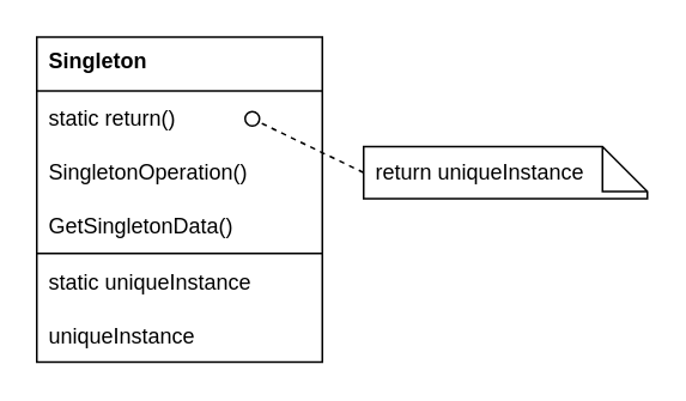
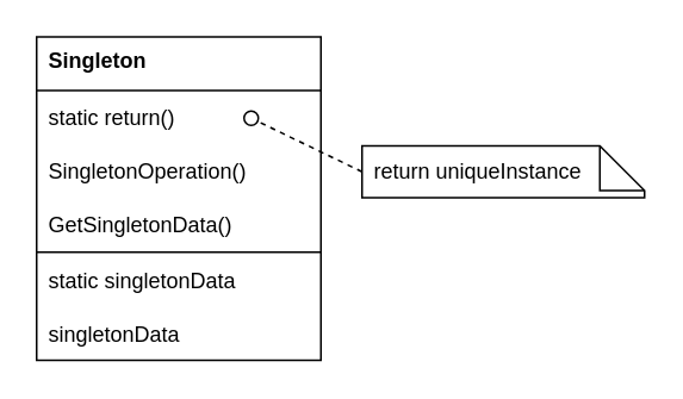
  <mxCell id="0" />
  <mxCell id="1" parent="0" />
  <mxCell id="2" value="&lt;span style=&quot;font-weight: 700;&quot;&gt;Singleton&lt;/span&gt;" style="swimlane;fontStyle=0;align=left;verticalAlign=top;childLayout=stackLayout;horizontal=1;startSize=30;horizontalStack=0;resizeParent=1;resizeParentMax=0;resizeLast=0;collapsible=0;marginBottom=0;html=1;spacingLeft=5;" vertex="1" parent="1"><mxGeometry x="20" y="20" width="159" height="181" as="geometry" /></mxCell>
  <mxCell id="3" value="static return()" style="text;strokeColor=none;fillColor=none;align=left;verticalAlign=middle;spacingLeft=5;spacingRight=4;overflow=hidden;rotatable=0;points=[[0,0.5],[1,0.5]];portConstraint=eastwest;fontSize=12;fontStyle=0;connectable=0;allowArrows=0;" vertex="1" parent="2"><mxGeometry y="30" width="159" height="30" as="geometry" /></mxCell>
  <mxCell id="4" value="SingletonOperation()" style="text;strokeColor=none;fillColor=none;align=left;verticalAlign=middle;spacingLeft=5;spacingRight=4;overflow=hidden;rotatable=0;points=[[0,0.5],[1,0.5]];portConstraint=eastwest;fontSize=12;fontStyle=0;connectable=0;allowArrows=0;" vertex="1" parent="2"><mxGeometry y="60" width="159" height="30" as="geometry" /></mxCell>
  <mxCell id="5" value="GetSingletonData()" style="text;strokeColor=none;fillColor=none;align=left;verticalAlign=middle;spacingLeft=5;spacingRight=4;overflow=hidden;rotatable=0;points=[[0,0.5],[1,0.5]];portConstraint=eastwest;fontSize=12;fontStyle=0;connectable=0;allowArrows=0;" vertex="1" parent="2"><mxGeometry y="90" width="159" height="30" as="geometry" /></mxCell>
  <mxCell id="6" value="" style="line;strokeWidth=1;fillColor=none;align=left;verticalAlign=middle;spacingTop=-1;spacingLeft=3;spacingRight=3;rotatable=0;labelPosition=right;points=[];portConstraint=eastwest;" vertex="1" parent="2"><mxGeometry y="120" width="159" height="1" as="geometry" /></mxCell>
- <mxCell id="7" value="static uniqueInstance" style="text;strokeColor=none;fillColor=none;align=left;verticalAlign=middle;spacingLeft=5;spacingRight=4;overflow=hidden;rotatable=0;points=[[0,0.5],[1,0.5]];portConstraint=eastwest;fontSize=12;fontStyle=0;connectable=1;allowArrows=0;" vertex="1" parent="2"><mxGeometry y="121" width="159" height="30" as="geometry" /></mxCell>
- <mxCell id="8" value="uniqueInstance" style="text;strokeColor=none;fillColor=none;align=left;verticalAlign=middle;spacingLeft=5;spacingRight=4;overflow=hidden;rotatable=0;points=[[0,0.5],[1,0.5]];portConstraint=eastwest;fontSize=12;fontStyle=0;connectable=1;allowArrows=0;" vertex="1" parent="2"><mxGeometry y="151" width="159" height="30" as="geometry" /></mxCell>
+ <mxCell id="7" value="static singletonData" style="text;strokeColor=none;fillColor=none;align=left;verticalAlign=middle;spacingLeft=5;spacingRight=4;overflow=hidden;rotatable=0;points=[[0,0.5],[1,0.5]];portConstraint=eastwest;fontSize=12;fontStyle=0;connectable=1;allowArrows=0;" vertex="1" parent="2"><mxGeometry y="121" width="159" height="30" as="geometry" /></mxCell>
+ <mxCell id="8" value="singletonData" style="text;strokeColor=none;fillColor=none;align=left;verticalAlign=middle;spacingLeft=5;spacingRight=4;overflow=hidden;rotatable=0;points=[[0,0.5],[1,0.5]];portConstraint=eastwest;fontSize=12;fontStyle=0;connectable=1;allowArrows=0;" vertex="1" parent="2"><mxGeometry y="151" width="159" height="30" as="geometry" /></mxCell>
  <mxCell id="9" value="" style="html=1;verticalAlign=bottom;labelBackgroundColor=none;endArrow=oval;endFill=0;endSize=8;rounded=0;fontSize=12;exitX=0;exitY=0.5;exitDx=0;exitDy=0;exitPerimeter=0;anchorPointDirection=0;dashed=1;" edge="1" source="10" parent="1"><mxGeometry width="160" relative="1" as="geometry"><mxPoint x="429" y="-9.5" as="sourcePoint" /><mxPoint x="140" y="65.5" as="targetPoint" /></mxGeometry></mxCell>
  <mxCell id="10" value="return uniqueInstance" style="shape=note2;boundedLbl=1;whiteSpace=wrap;html=1;size=25;verticalAlign=middle;align=left;spacingLeft=5;fontSize=12;startSize=30;fillColor=none;" vertex="1" parent="1"><mxGeometry x="202" y="81" width="158" height="29" as="geometry" /></mxCell>
